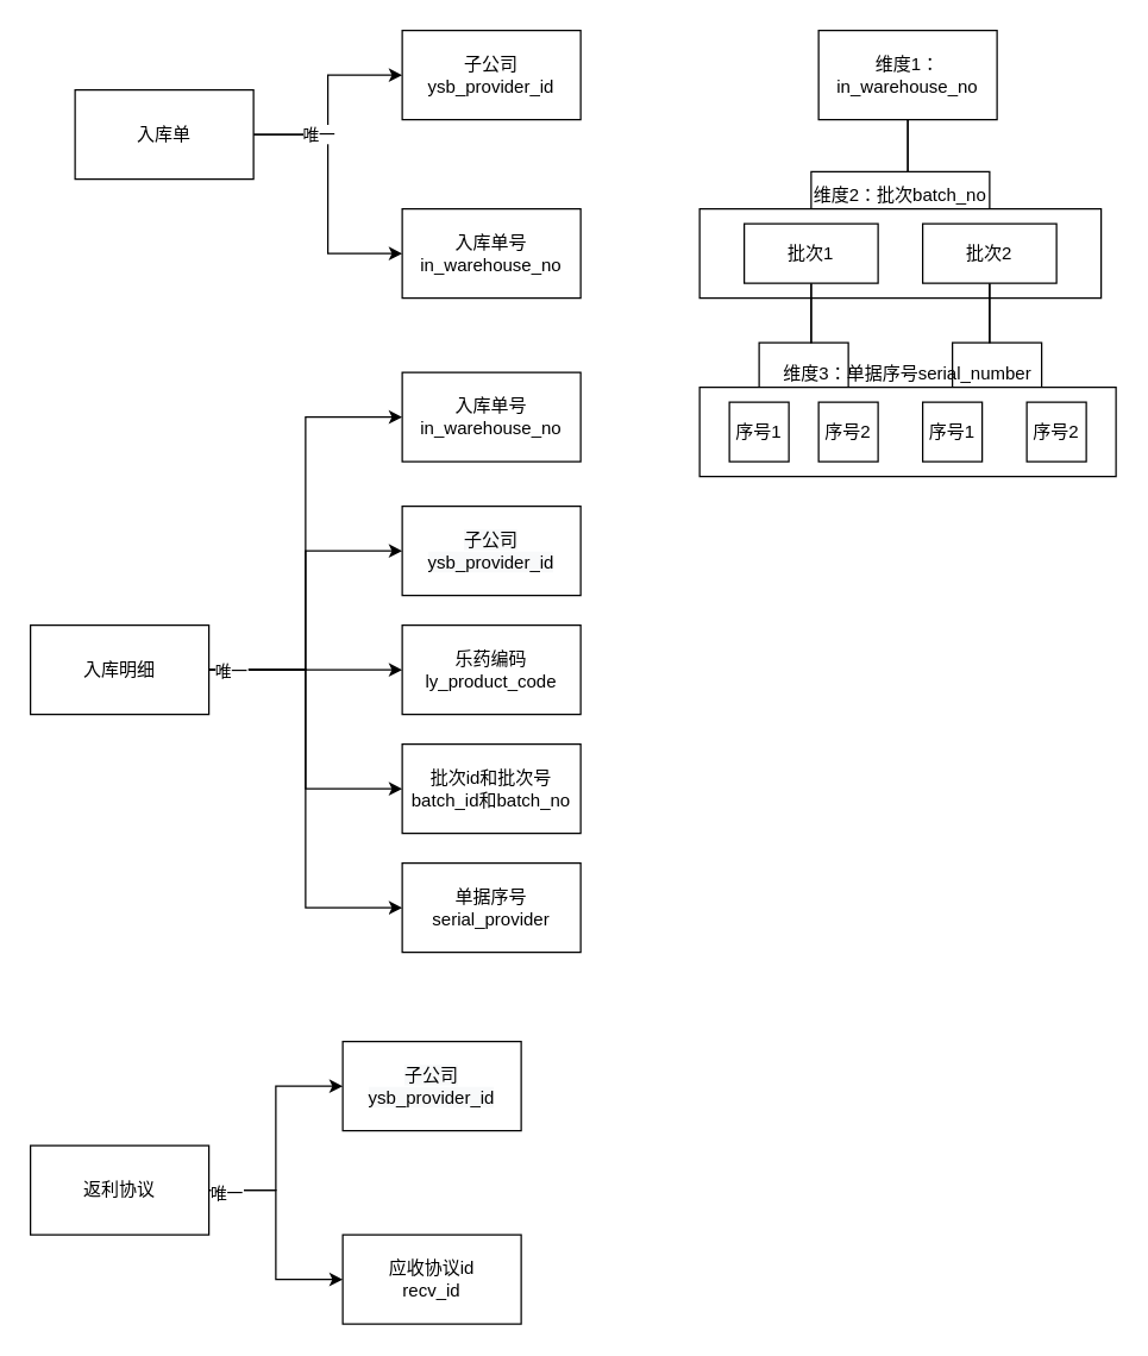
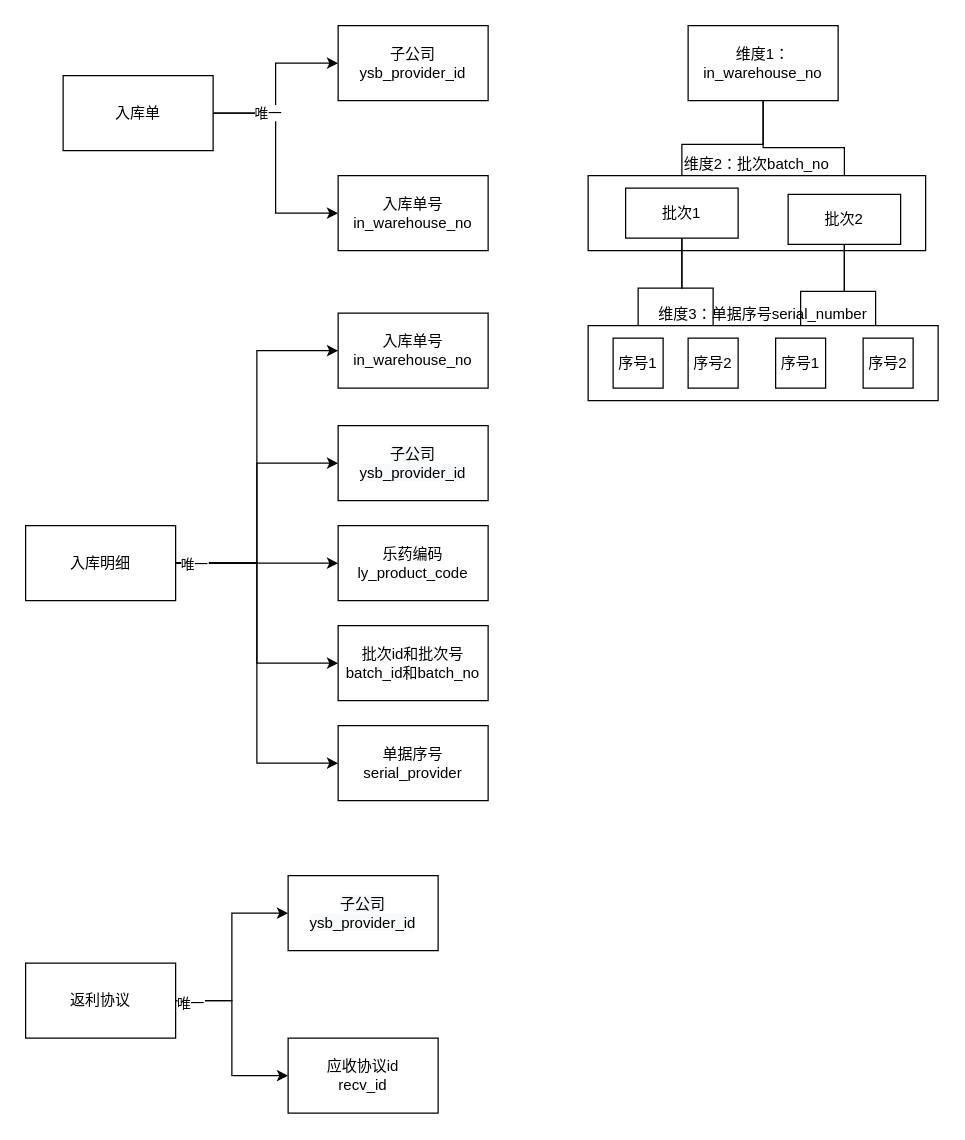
  <mxCell id="0" />
  <mxCell id="1" parent="0" />
  <mxCell id="2" style="edgeStyle=orthogonalEdgeStyle;rounded=0;orthogonalLoop=1;jettySize=auto;html=1;entryX=0;entryY=0.5;entryDx=0;entryDy=0;" edge="1" parent="1" source="5" target="6"><mxGeometry relative="1" as="geometry" /></mxCell>
  <mxCell id="3" style="edgeStyle=orthogonalEdgeStyle;rounded=0;orthogonalLoop=1;jettySize=auto;html=1;entryX=0;entryY=0.5;entryDx=0;entryDy=0;" edge="1" parent="1" source="5" target="7"><mxGeometry relative="1" as="geometry" /></mxCell>
  <mxCell id="4" value="唯一" style="edgeLabel;html=1;align=center;verticalAlign=middle;resizable=0;points=[];" vertex="1" connectable="0" parent="3"><mxGeometry x="-0.523" y="1" relative="1" as="geometry"><mxPoint as="offset" /></mxGeometry></mxCell>
  <mxCell id="5" value="入库单" style="rounded=0;whiteSpace=wrap;html=1;" vertex="1" parent="1"><mxGeometry x="50" y="60" width="120" height="60" as="geometry" /></mxCell>
  <mxCell id="6" value="子公司ysb_provider_id" style="rounded=0;whiteSpace=wrap;html=1;" vertex="1" parent="1"><mxGeometry x="270" y="20" width="120" height="60" as="geometry" /></mxCell>
  <mxCell id="7" value="入库单号in_warehouse_no" style="rounded=0;whiteSpace=wrap;html=1;" vertex="1" parent="1"><mxGeometry x="270" y="140" width="120" height="60" as="geometry" /></mxCell>
  <mxCell id="8" style="edgeStyle=orthogonalEdgeStyle;rounded=0;orthogonalLoop=1;jettySize=auto;html=1;entryX=0;entryY=0.5;entryDx=0;entryDy=0;" edge="1" parent="1" source="14" target="15"><mxGeometry relative="1" as="geometry" /></mxCell>
  <mxCell id="9" style="edgeStyle=orthogonalEdgeStyle;rounded=0;orthogonalLoop=1;jettySize=auto;html=1;entryX=0;entryY=0.5;entryDx=0;entryDy=0;" edge="1" parent="1" source="14" target="16"><mxGeometry relative="1" as="geometry" /></mxCell>
  <mxCell id="10" style="edgeStyle=orthogonalEdgeStyle;rounded=0;orthogonalLoop=1;jettySize=auto;html=1;entryX=0;entryY=0.5;entryDx=0;entryDy=0;" edge="1" parent="1" source="14" target="17"><mxGeometry relative="1" as="geometry" /></mxCell>
  <mxCell id="11" style="edgeStyle=orthogonalEdgeStyle;rounded=0;orthogonalLoop=1;jettySize=auto;html=1;entryX=0;entryY=0.5;entryDx=0;entryDy=0;" edge="1" parent="1" source="14" target="18"><mxGeometry relative="1" as="geometry" /></mxCell>
  <mxCell id="12" style="edgeStyle=orthogonalEdgeStyle;rounded=0;orthogonalLoop=1;jettySize=auto;html=1;entryX=0;entryY=0.5;entryDx=0;entryDy=0;" edge="1" parent="1" source="14" target="19"><mxGeometry relative="1" as="geometry" /></mxCell>
  <mxCell id="13" value="唯一" style="edgeLabel;html=1;align=center;verticalAlign=middle;resizable=0;points=[];" vertex="1" connectable="0" parent="12"><mxGeometry x="-0.905" relative="1" as="geometry"><mxPoint as="offset" /></mxGeometry></mxCell>
  <mxCell id="14" value="入库明细" style="rounded=0;whiteSpace=wrap;html=1;" vertex="1" parent="1"><mxGeometry x="20" y="420" width="120" height="60" as="geometry" /></mxCell>
  <mxCell id="15" value="&lt;span&gt;入库单号in_warehouse_no&lt;/span&gt;" style="rounded=0;whiteSpace=wrap;html=1;" vertex="1" parent="1"><mxGeometry x="270" y="250" width="120" height="60" as="geometry" /></mxCell>
  <mxCell id="16" value="&#10;&#10;&lt;span style=&quot;color: rgb(0, 0, 0); font-family: helvetica; font-size: 12px; font-style: normal; font-weight: 400; letter-spacing: normal; text-align: center; text-indent: 0px; text-transform: none; word-spacing: 0px; background-color: rgb(248, 249, 250); display: inline; float: none;&quot;&gt;子公司ysb_provider_id&lt;/span&gt;&#10;&#10;" style="rounded=0;whiteSpace=wrap;html=1;" vertex="1" parent="1"><mxGeometry x="270" y="340" width="120" height="60" as="geometry" /></mxCell>
  <mxCell id="17" value="乐药编码ly_product_code" style="rounded=0;whiteSpace=wrap;html=1;" vertex="1" parent="1"><mxGeometry x="270" y="420" width="120" height="60" as="geometry" /></mxCell>
  <mxCell id="18" value="批次id和批次号batch_id和batch_no" style="rounded=0;whiteSpace=wrap;html=1;" vertex="1" parent="1"><mxGeometry x="270" y="500" width="120" height="60" as="geometry" /></mxCell>
  <mxCell id="19" value="单据序号serial_provider" style="rounded=0;whiteSpace=wrap;html=1;" vertex="1" parent="1"><mxGeometry x="270" y="580" width="120" height="60" as="geometry" /></mxCell>
  <mxCell id="20" style="edgeStyle=orthogonalEdgeStyle;rounded=0;orthogonalLoop=1;jettySize=auto;html=1;entryX=0;entryY=0.5;entryDx=0;entryDy=0;" edge="1" parent="1" source="23" target="24"><mxGeometry relative="1" as="geometry" /></mxCell>
  <mxCell id="21" style="edgeStyle=orthogonalEdgeStyle;rounded=0;orthogonalLoop=1;jettySize=auto;html=1;entryX=0;entryY=0.5;entryDx=0;entryDy=0;" edge="1" parent="1" source="23" target="25"><mxGeometry relative="1" as="geometry" /></mxCell>
  <mxCell id="22" value="唯一" style="edgeLabel;html=1;align=center;verticalAlign=middle;resizable=0;points=[];" vertex="1" connectable="0" parent="21"><mxGeometry x="-0.856" y="-1" relative="1" as="geometry"><mxPoint as="offset" /></mxGeometry></mxCell>
  <mxCell id="23" value="返利协议" style="rounded=0;whiteSpace=wrap;html=1;" vertex="1" parent="1"><mxGeometry x="20" y="770" width="120" height="60" as="geometry" /></mxCell>
  <mxCell id="24" value="&#10;&#10;&lt;span style=&quot;color: rgb(0, 0, 0); font-family: helvetica; font-size: 12px; font-style: normal; font-weight: 400; letter-spacing: normal; text-align: center; text-indent: 0px; text-transform: none; word-spacing: 0px; background-color: rgb(248, 249, 250); display: inline; float: none;&quot;&gt;子公司ysb_provider_id&lt;/span&gt;&#10;&#10;" style="rounded=0;whiteSpace=wrap;html=1;" vertex="1" parent="1"><mxGeometry x="230" y="700" width="120" height="60" as="geometry" /></mxCell>
  <mxCell id="25" value="应收协议id&lt;br&gt;recv_id" style="rounded=0;whiteSpace=wrap;html=1;" vertex="1" parent="1"><mxGeometry x="230" y="830" width="120" height="60" as="geometry" /></mxCell>
  <mxCell id="26" style="edgeStyle=orthogonalEdgeStyle;rounded=0;orthogonalLoop=1;jettySize=auto;html=1;entryX=0.5;entryY=0;entryDx=0;entryDy=0;" edge="1" parent="1" source="28" target="32"><mxGeometry relative="1" as="geometry" /></mxCell>
  <mxCell id="27" style="edgeStyle=orthogonalEdgeStyle;rounded=0;orthogonalLoop=1;jettySize=auto;html=1;entryX=0.5;entryY=0;entryDx=0;entryDy=0;" edge="1" parent="1" source="28" target="35"><mxGeometry relative="1" as="geometry" /></mxCell>
  <mxCell id="28" value="维度1：in_warehouse_no" style="rounded=0;whiteSpace=wrap;html=1;" vertex="1" parent="1"><mxGeometry x="550" y="20" width="120" height="60" as="geometry" /></mxCell>
  <mxCell id="29" value="维度2：批次batch_no" style="rounded=0;whiteSpace=wrap;html=1;labelPosition=center;verticalLabelPosition=top;align=center;verticalAlign=bottom;" vertex="1" parent="1"><mxGeometry x="470" y="140" width="270" height="60" as="geometry" /></mxCell>
  <mxCell id="30" style="edgeStyle=orthogonalEdgeStyle;rounded=0;orthogonalLoop=1;jettySize=auto;html=1;" edge="1" parent="1" source="32" target="37"><mxGeometry relative="1" as="geometry" /></mxCell>
  <mxCell id="31" style="edgeStyle=orthogonalEdgeStyle;rounded=0;orthogonalLoop=1;jettySize=auto;html=1;entryX=0.5;entryY=0;entryDx=0;entryDy=0;" edge="1" parent="1" source="32" target="38"><mxGeometry relative="1" as="geometry" /></mxCell>
  <mxCell id="32" value="批次1" style="rounded=0;whiteSpace=wrap;html=1;" vertex="1" parent="1"><mxGeometry x="500" y="150" width="90" height="40" as="geometry" /></mxCell>
  <mxCell id="33" style="edgeStyle=orthogonalEdgeStyle;rounded=0;orthogonalLoop=1;jettySize=auto;html=1;entryX=0.5;entryY=0;entryDx=0;entryDy=0;" edge="1" parent="1" source="35" target="39"><mxGeometry relative="1" as="geometry" /></mxCell>
  <mxCell id="34" style="edgeStyle=orthogonalEdgeStyle;rounded=0;orthogonalLoop=1;jettySize=auto;html=1;entryX=0.25;entryY=0;entryDx=0;entryDy=0;" edge="1" parent="1" source="35" target="40"><mxGeometry relative="1" as="geometry" /></mxCell>
- <mxCell id="35" value="批次2" style="rounded=0;whiteSpace=wrap;html=1;" vertex="1" parent="1"><mxGeometry x="620" y="150" width="90" height="40" as="geometry" /></mxCell>
+ <mxCell id="35" value="批次2" style="rounded=0;whiteSpace=wrap;html=1;" vertex="1" parent="1"><mxGeometry x="630" y="155" width="90" height="40" as="geometry" /></mxCell>
  <mxCell id="36" value="维度3：单据序号serial_number" style="rounded=0;whiteSpace=wrap;html=1;labelPosition=center;verticalLabelPosition=top;align=center;verticalAlign=bottom;" vertex="1" parent="1"><mxGeometry x="470" y="260" width="280" height="60" as="geometry" /></mxCell>
  <mxCell id="37" value="序号1&lt;span style=&quot;color: rgba(0 , 0 , 0 , 0) ; font-family: monospace ; font-size: 0px&quot;&gt;%3CmxGraphModel%3E%3Croot%3E%3CmxCell%20id%3D%220%22%2F%3E%3CmxCell%20id%3D%221%22%20parent%3D%220%22%2F%3E%3CmxCell%20id%3D%222%22%20value%3D%22%E6%89%B9%E6%AC%A11%22%20style%3D%22rounded%3D0%3BwhiteSpace%3Dwrap%3Bhtml%3D1%3B%22%20vertex%3D%221%22%20parent%3D%221%22%3E%3CmxGeometry%20x%3D%22550%22%20y%3D%22170%22%20width%3D%2290%22%20height%3D%2240%22%20as%3D%22geometry%22%2F%3E%3C%2FmxCell%3E%3C%2Froot%3E%3C%2FmxGraphModel%3E&lt;/span&gt;" style="rounded=0;whiteSpace=wrap;html=1;" vertex="1" parent="1"><mxGeometry x="490" y="270" width="40" height="40" as="geometry" /></mxCell>
  <mxCell id="38" value="序号2&lt;span style=&quot;color: rgba(0 , 0 , 0 , 0) ; font-family: monospace ; font-size: 0px&quot;&gt;%3CmxGraphModel%3E%3Croot%3E%3CmxCell%20id%3D%220%22%2F%3E%3CmxCell%20id%3D%221%22%20parent%3D%220%22%2F%3E%3CmxCell%20id%3D%222%22%20value%3D%22%E6%89%B9%E6%AC%A11%22%20style%3D%22rounded%3D0%3BwhiteSpace%3Dwrap%3Bhtml%3D1%3B%22%20vertex%3D%221%22%20parent%3D%221%22%3E%3CmxGeometry%20x%3D%22550%22%20y%3D%22170%22%20width%3D%2290%22%20height%3D%2240%22%20as%3D%22geometry%22%2F%3E%3C%2FmxCell%3E%3C%2Froot%3E%3C%2FmxGraphModel%32&lt;/span&gt;" style="rounded=0;whiteSpace=wrap;html=1;" vertex="1" parent="1"><mxGeometry x="550" y="270" width="40" height="40" as="geometry" /></mxCell>
  <mxCell id="39" value="序号1&lt;span style=&quot;color: rgba(0 , 0 , 0 , 0) ; font-family: monospace ; font-size: 0px&quot;&gt;%3CmxGraphModel%3E%3Croot%3E%3CmxCell%20id%3D%220%22%2F%3E%3CmxCell%20id%3D%221%22%20parent%3D%220%22%2F%3E%3CmxCell%20id%3D%222%22%20value%3D%22%E6%89%B9%E6%AC%A11%22%20style%3D%22rounded%3D0%3BwhiteSpace%3Dwrap%3Bhtml%3D1%3B%22%20vertex%3D%221%22%20parent%3D%221%22%3E%3CmxGeometry%20x%3D%22550%22%20y%3D%22170%22%20width%3D%2290%22%20height%3D%2240%22%20as%3D%22geometry%22%2F%3E%3C%2FmxCell%3E%3C%2Froot%3E%3C%2FmxGraphModel%3E&lt;/span&gt;" style="rounded=0;whiteSpace=wrap;html=1;" vertex="1" parent="1"><mxGeometry x="620" y="270" width="40" height="40" as="geometry" /></mxCell>
  <mxCell id="40" value="序号2&lt;span style=&quot;color: rgba(0 , 0 , 0 , 0) ; font-family: monospace ; font-size: 0px&quot;&gt;%3CmxGraphModel%3E%3Croot%3E%3CmxCell%20id%3D%220%22%2F%3E%3CmxCell%20id%3D%221%22%20parent%3D%220%22%2F%3E%3CmxCell%20id%3D%222%22%20value%3D%22%E6%89%B9%E6%AC%A11%22%20style%3D%22rounded%3D0%3BwhiteSpace%3Dwrap%3Bhtml%3D1%3B%22%20vertex%3D%221%22%20parent%3D%221%22%3E%3CmxGeometry%20x%3D%22550%22%20y%3D%22170%22%20width%3D%2290%22%20height%3D%2240%22%20as%3D%22geometry%22%2F%3E%3C%2FmxCell%3E%3C%2Froot%3E%3C%2FmxGraphModel%&lt;/span&gt;" style="rounded=0;whiteSpace=wrap;html=1;" vertex="1" parent="1"><mxGeometry x="690" y="270" width="40" height="40" as="geometry" /></mxCell>
